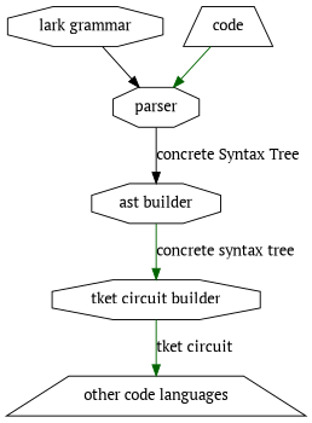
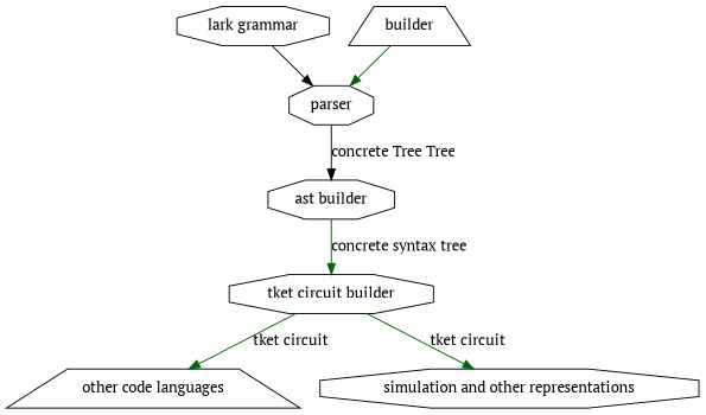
  digraph {
    fontname="PT Serif"
    node [fontname="PT Serif" shape=octagon]
    edge [color=darkgreen fontname="PT Serif"]
    n1 [label="lark grammar"]
    n2 [label=parser]
    n3 [label="ast builder"]
-   n4 [label=code shape=trapezium]
+   n4 [label=builder shape=trapezium]
    n5 [label="tket circuit builder"]
    n6 [label="other code languages" shape=trapezium]
+   n7 [label="simulation and other representations"]
    n1 -> n2 [color=black]
-   n2 -> n3 [color=black label="concrete Syntax Tree"]
+   n2 -> n3 [color=black label="concrete Tree Tree"]
    n3 -> n5 [label="concrete syntax tree"]
    n4 -> n2
    n5 -> n6 [label="tket circuit"]
+   n5 -> n7 [label="tket circuit"]
  }
